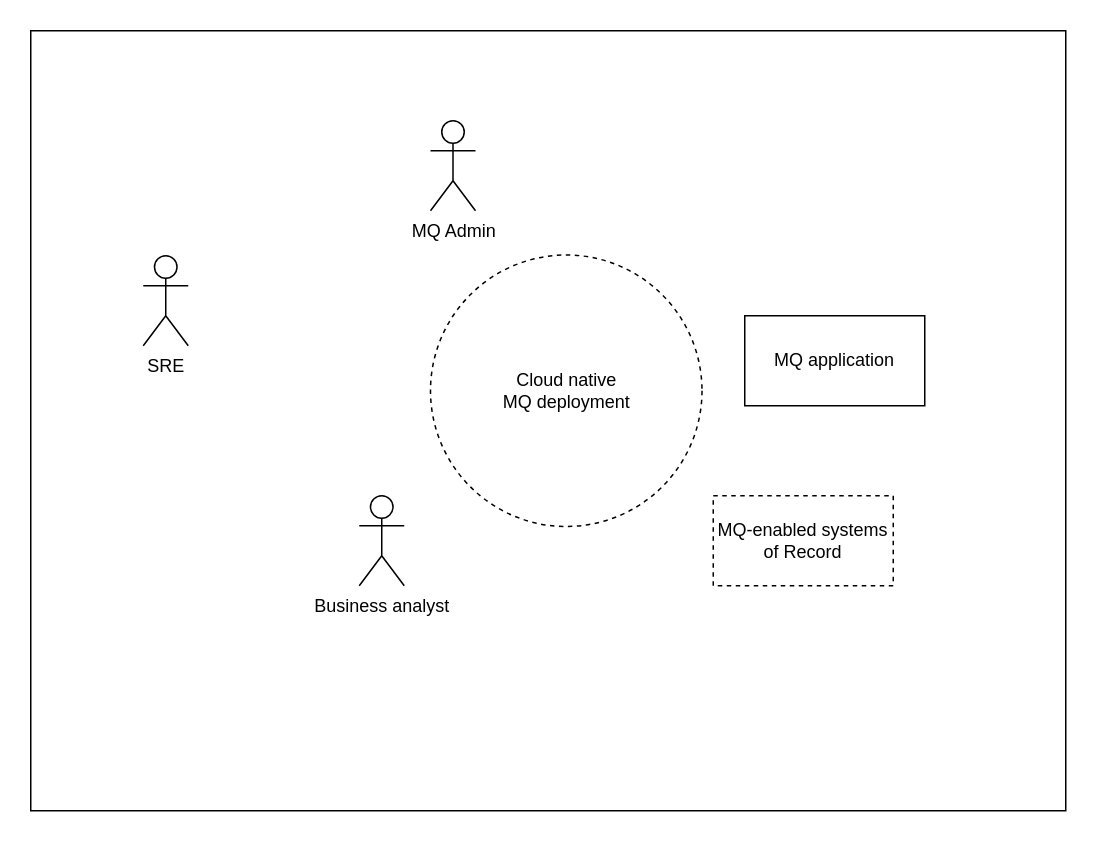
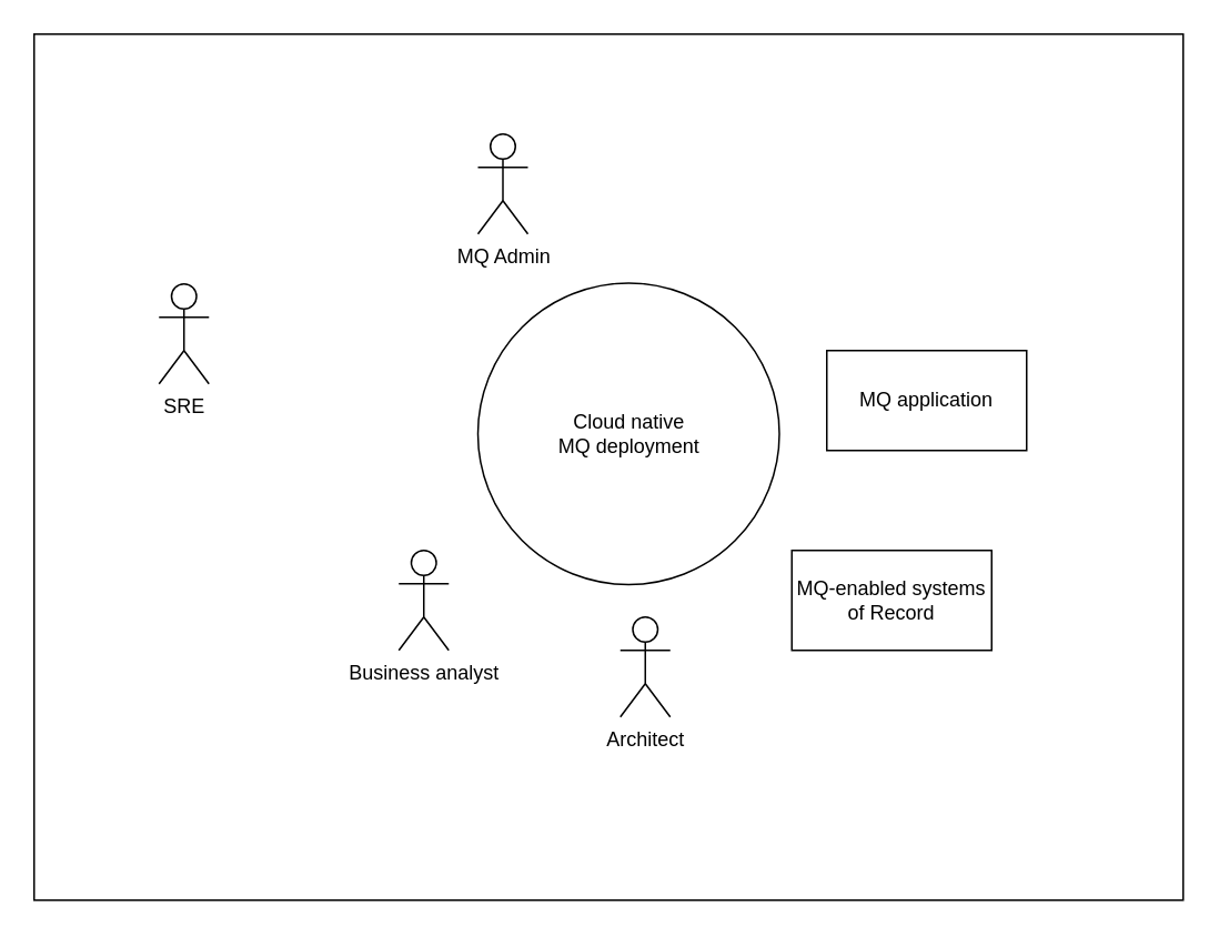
  <mxCell id="0" />
  <mxCell id="1" parent="0" />
  <mxCell id="2" value="" style="rounded=0;whiteSpace=wrap;html=1;fillColor=none;" vertex="1" parent="1"><mxGeometry x="20" y="20" width="690" height="520" as="geometry" /></mxCell>
- <mxCell id="3" value="Cloud native &lt;br&gt;MQ deployment" style="ellipse;whiteSpace=wrap;html=1;aspect=fixed;dashed=1;" vertex="1" parent="1"><mxGeometry x="286.5" y="169.5" width="181" height="181" as="geometry" /></mxCell>
+ <mxCell id="3" value="Cloud native &lt;br&gt;MQ deployment" style="ellipse;whiteSpace=wrap;html=1;aspect=fixed;" vertex="1" parent="1"><mxGeometry x="286.5" y="169.5" width="181" height="181" as="geometry" /></mxCell>
  <mxCell id="4" value="MQ Admin" style="shape=umlActor;verticalLabelPosition=bottom;verticalAlign=top;html=1;outlineConnect=0;" vertex="1" parent="1"><mxGeometry x="286.5" y="80" width="30" height="60" as="geometry" /></mxCell>
+ <mxCell id="5" value="Architect&lt;br&gt;" style="shape=umlActor;verticalLabelPosition=bottom;verticalAlign=top;html=1;outlineConnect=0;" vertex="1" parent="1"><mxGeometry x="372" y="370" width="30" height="60" as="geometry" /></mxCell>
  <mxCell id="6" value="SRE" style="shape=umlActor;verticalLabelPosition=bottom;verticalAlign=top;html=1;outlineConnect=0;" vertex="1" parent="1"><mxGeometry x="95" y="170" width="30" height="60" as="geometry" /></mxCell>
  <mxCell id="7" value="MQ application" style="rounded=0;whiteSpace=wrap;html=1;" vertex="1" parent="1"><mxGeometry x="496" y="210" width="120" height="60" as="geometry" /></mxCell>
  <mxCell id="8" style="edgeStyle=orthogonalEdgeStyle;rounded=0;orthogonalLoop=1;jettySize=auto;html=1;exitX=0.5;exitY=1;exitDx=0;exitDy=0;" edge="1" parent="1" source="7" target="7"><mxGeometry relative="1" as="geometry" /></mxCell>
- <mxCell id="9" value="MQ-enabled systems of Record" style="rounded=0;whiteSpace=wrap;html=1;dashed=1;" vertex="1" parent="1"><mxGeometry x="475" y="330" width="120" height="60" as="geometry" /></mxCell>
+ <mxCell id="9" value="MQ-enabled systems of Record" style="rounded=0;whiteSpace=wrap;html=1;" vertex="1" parent="1"><mxGeometry x="475" y="330" width="120" height="60" as="geometry" /></mxCell>
  <mxCell id="10" value="Business analyst" style="shape=umlActor;verticalLabelPosition=bottom;verticalAlign=top;html=1;outlineConnect=0;" vertex="1" parent="1"><mxGeometry x="239" y="330" width="30" height="60" as="geometry" /></mxCell>
